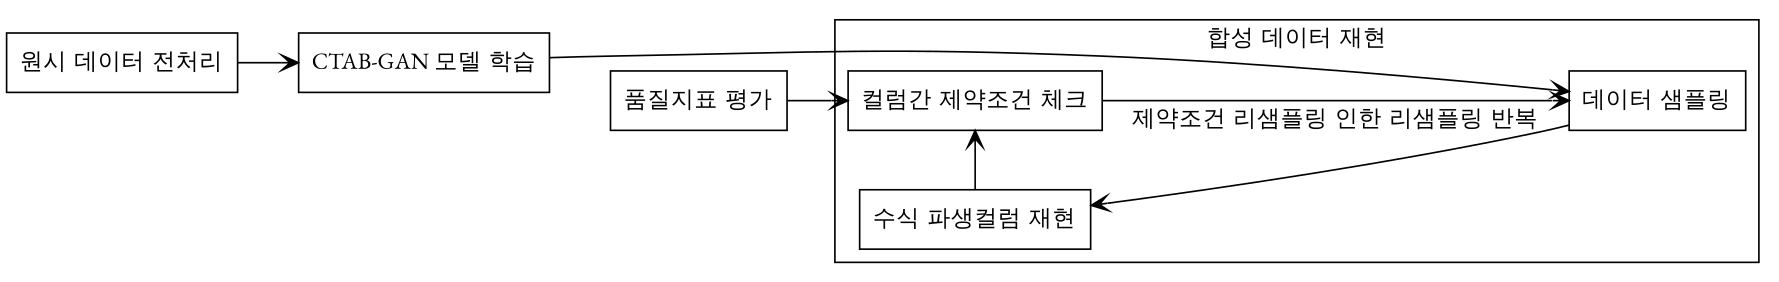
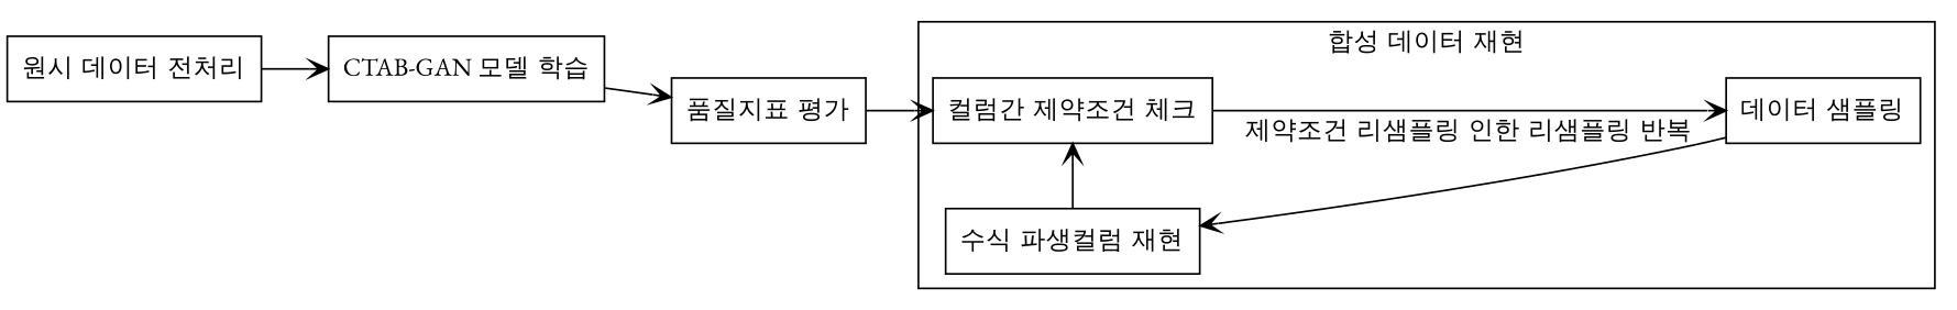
  digraph {
    compound=true
    fontname="EB Garamond"
    rankdir=LR
    node [fontname="EB Garamond" shape=box]
    edge [arrowhead=vee fontname="EB Garamond"]
    n1 [label="컬럼간 제약조건 체크"]
    n2 [label="수식 파생컬럼 재현"]
    n3 [label="데이터 샘플링"]
    n4 [label="원시 데이터 전처리"]
    n5 [label="CTAB-GAN 모델 학습"]
    n6 [label="품질지표 평가"]
    subgraph cluster_1 {
      label="합성 데이터 재현"
      n3
      subgraph sub_2 {
        label="합성 데이터 재현"
        rank=same
        n1
        n2
      }
    }
    n1 -> n3
    n2 -> n1
    n3 -> n2 [label="제약조건 리샘플링 인한 리샘플링 반복"]
    n4 -> n5
-   n5 -> n3
+   n5 -> n6
    n6 -> n1
  }
